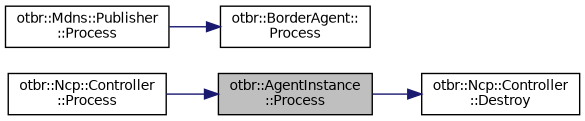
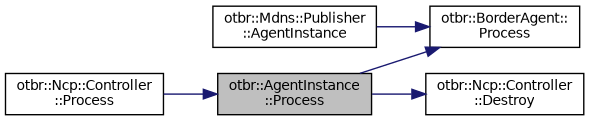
  digraph {
    rankdir=LR
    node [color=black fillcolor=white fontname=Helvetica fontsize=10 shape=record style=filled]
    edge [color=midnightblue fontname=Helvetica fontsize=10 labelfontname=Helvetica labelfontsize=10 style=solid]
    n1 [fillcolor=grey75 fontcolor=black height=0.2 label="otbr::AgentInstance\l::Process" width=0.4]
    n2 [height=0.2 label="otbr::BorderAgent::\lProcess" width=0.4]
    n3 [height=0.2 label="otbr::Ncp::Controller\l::Destroy" width=0.4]
    n4 [height=0.2 label="otbr::Ncp::Controller\l::Process" width=0.4]
-   n5 [height=0.2 label="otbr::Mdns::Publisher\l::Process" width=0.4]
+   n5 [height=0.2 label="otbr::Mdns::Publisher\l::AgentInstance" width=0.4]
+   n1 -> n2
    n1 -> n3
    n4 -> n1
    n5 -> n2
  }
